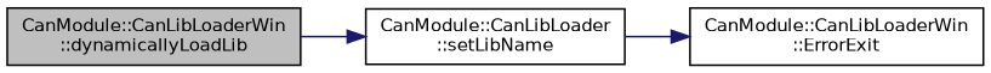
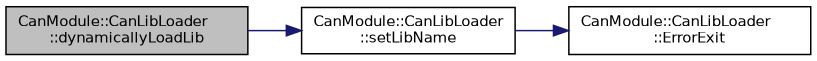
  digraph {
    rankdir=LR
    node [color=black fillcolor=white fontname=Helvetica fontsize=10 shape=record style=filled]
    edge [color=midnightblue fontname=Helvetica fontsize=10 labelfontname=Helvetica labelfontsize=10 style=solid]
-   n1 [fillcolor=grey75 fontcolor=black height=0.2 label="CanModule::CanLibLoaderWin\l::dynamicallyLoadLib" width=0.4]
+   n1 [fillcolor=grey75 fontcolor=black height=0.2 label="CanModule::CanLibLoader\l::dynamicallyLoadLib" width=0.4]
    n2 [height=0.2 label="CanModule::CanLibLoader\l::setLibName" width=0.4]
-   n3 [height=0.2 label="CanModule::CanLibLoaderWin\l::ErrorExit" width=0.4]
+   n3 [height=0.2 label="CanModule::CanLibLoader\l::ErrorExit" width=0.4]
    n1 -> n2
    n2 -> n3
  }
